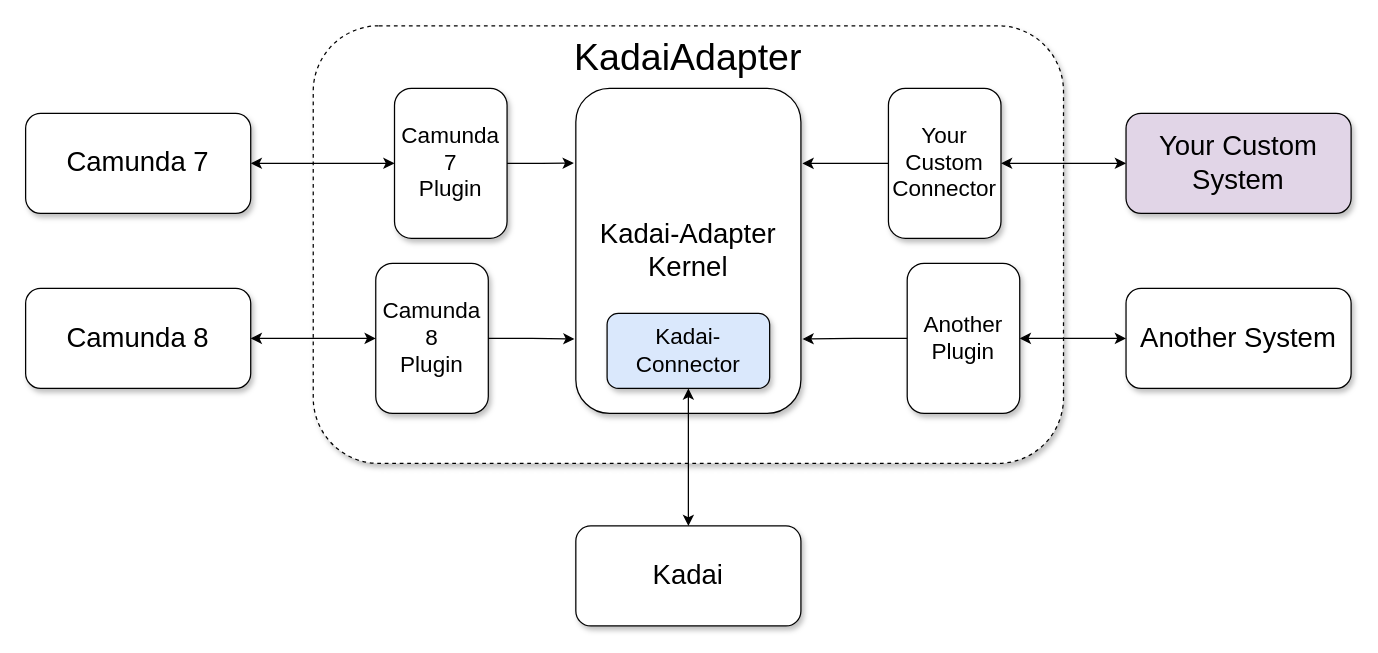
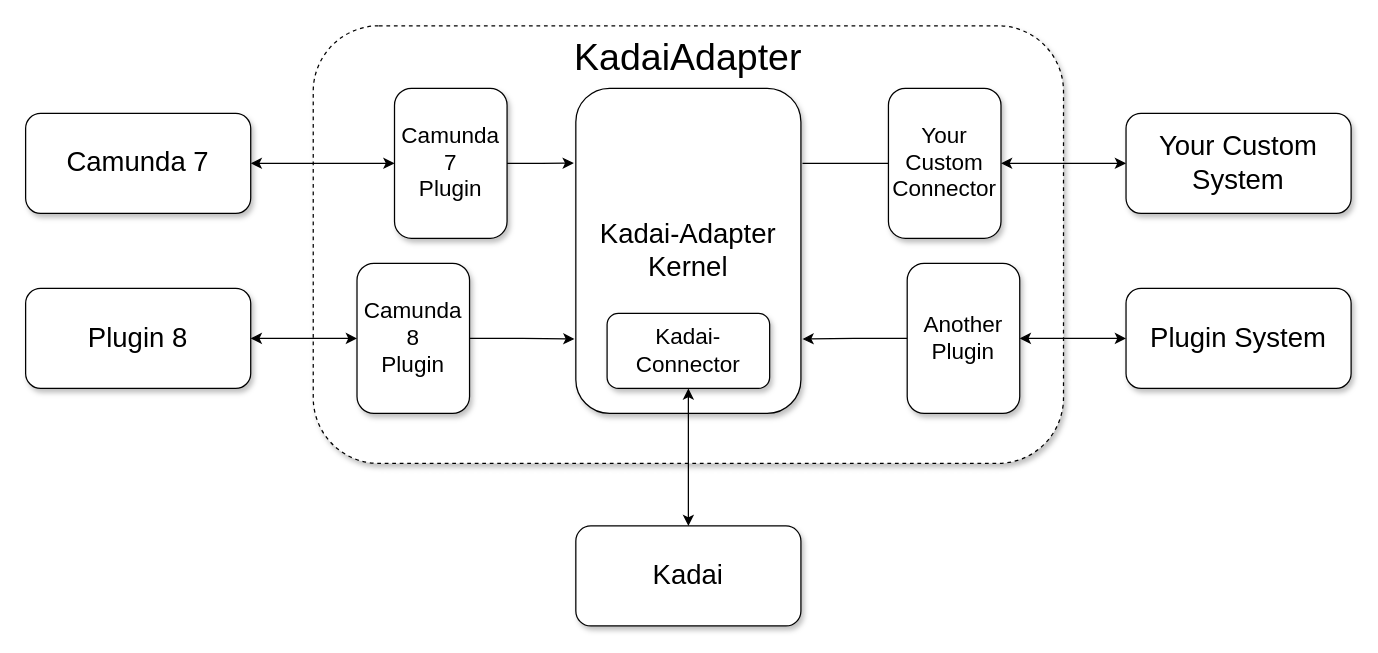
  <mxCell id="0" />
  <mxCell id="1" parent="0" />
  <mxCell id="2" value="" style="rounded=1;whiteSpace=wrap;html=1;dashed=1;shadow=1;" vertex="1" parent="1"><mxGeometry x="250" y="20" width="600" height="350" as="geometry" /></mxCell>
  <mxCell id="3" value="&lt;font style=&quot;font-size: 22px;&quot;&gt;Kadai-Adapter&lt;br&gt;Kernel&lt;/font&gt;" style="rounded=1;whiteSpace=wrap;html=1;shadow=1;" vertex="1" parent="1"><mxGeometry x="460" y="70" width="180" height="260" as="geometry" /></mxCell>
  <mxCell id="4" value="&lt;font style=&quot;font-size: 18px;&quot;&gt;Camunda 7&lt;br&gt;Plugin&lt;/font&gt;" style="rounded=1;whiteSpace=wrap;html=1;shadow=1;" vertex="1" parent="1"><mxGeometry x="315" y="70" width="90" height="120" as="geometry" /></mxCell>
- <mxCell id="5" value="&lt;font style=&quot;font-size: 18px;&quot;&gt;Camunda 8&lt;br&gt;Plugin&lt;/font&gt;" style="rounded=1;whiteSpace=wrap;html=1;shadow=1;" vertex="1" parent="1"><mxGeometry x="300" y="210" width="90" height="120" as="geometry" /></mxCell>
+ <mxCell id="5" value="&lt;font style=&quot;font-size: 18px;&quot;&gt;Camunda 8&lt;br&gt;Plugin&lt;/font&gt;" style="rounded=1;whiteSpace=wrap;html=1;shadow=1;" vertex="1" parent="1"><mxGeometry x="285" y="210" width="90" height="120" as="geometry" /></mxCell>
  <mxCell id="6" style="edgeStyle=orthogonalEdgeStyle;rounded=0;orthogonalLoop=1;jettySize=auto;html=1;entryX=-0.009;entryY=0.23;entryDx=0;entryDy=0;entryPerimeter=0;" edge="1" parent="1" source="4" target="3"><mxGeometry relative="1" as="geometry" /></mxCell>
  <mxCell id="7" style="edgeStyle=orthogonalEdgeStyle;rounded=0;orthogonalLoop=1;jettySize=auto;html=1;entryX=-0.006;entryY=0.771;entryDx=0;entryDy=0;entryPerimeter=0;" edge="1" parent="1" source="5" target="3"><mxGeometry relative="1" as="geometry" /></mxCell>
  <mxCell id="8" value="&lt;span style=&quot;font-size: 18px;&quot;&gt;Your&lt;br&gt;Custom&lt;br&gt;Connector&lt;br&gt;&lt;/span&gt;" style="rounded=1;whiteSpace=wrap;html=1;shadow=1;" vertex="1" parent="1"><mxGeometry x="710" y="70" width="90" height="120" as="geometry" /></mxCell>
  <mxCell id="9" value="&lt;span style=&quot;font-size: 18px;&quot;&gt;Another&lt;/span&gt;&lt;br style=&quot;font-size: 18px;&quot;&gt;&lt;span style=&quot;font-size: 18px;&quot;&gt;Plugin&lt;/span&gt;" style="rounded=1;whiteSpace=wrap;html=1;shadow=1;" vertex="1" parent="1"><mxGeometry x="725" y="210" width="90" height="120" as="geometry" /></mxCell>
  <mxCell id="10" style="edgeStyle=orthogonalEdgeStyle;rounded=0;orthogonalLoop=1;jettySize=auto;html=1;entryX=1.007;entryY=0.771;entryDx=0;entryDy=0;entryPerimeter=0;" edge="1" parent="1" source="9" target="3"><mxGeometry relative="1" as="geometry" /></mxCell>
- <mxCell id="11" style="edgeStyle=orthogonalEdgeStyle;rounded=0;orthogonalLoop=1;jettySize=auto;html=1;entryX=1.007;entryY=0.231;entryDx=0;entryDy=0;entryPerimeter=0;" edge="1" parent="1" source="8" target="3"><mxGeometry relative="1" as="geometry"><mxPoint x="650" y="130" as="targetPoint" /></mxGeometry></mxCell>
- <mxCell id="12" value="&lt;font style=&quot;font-size: 18px;&quot;&gt;Kadai-Connector&lt;/font&gt;" style="rounded=1;whiteSpace=wrap;html=1;shadow=1;fillColor=#dae8fc;" vertex="1" parent="1"><mxGeometry x="485" y="250" width="130" height="60" as="geometry" /></mxCell>
+ <mxCell id="11" style="edgeStyle=orthogonalEdgeStyle;rounded=0;orthogonalLoop=1;jettySize=auto;html=1;entryX=1.007;entryY=0.231;entryDx=0;entryDy=0;entryPerimeter=0;endArrow=none;" edge="1" parent="1" source="8" target="3"><mxGeometry relative="1" as="geometry"><mxPoint x="650" y="130" as="targetPoint" /></mxGeometry></mxCell>
+ <mxCell id="12" value="&lt;font style=&quot;font-size: 18px;&quot;&gt;Kadai-Connector&lt;/font&gt;" style="rounded=1;whiteSpace=wrap;html=1;shadow=1;" vertex="1" parent="1"><mxGeometry x="485" y="250" width="130" height="60" as="geometry" /></mxCell>
  <mxCell id="13" value="&lt;span style=&quot;font-size: 22px;&quot;&gt;Kadai&lt;/span&gt;" style="rounded=1;whiteSpace=wrap;html=1;shadow=1;" vertex="1" parent="1"><mxGeometry x="460" y="420" width="180" height="80" as="geometry" /></mxCell>
  <mxCell id="14" value="" style="endArrow=classic;startArrow=classic;html=1;rounded=0;exitX=0.5;exitY=0;exitDx=0;exitDy=0;entryX=0.5;entryY=1;entryDx=0;entryDy=0;" edge="1" parent="1" source="13" target="12"><mxGeometry width="50" height="50" relative="1" as="geometry"><mxPoint x="540" y="270" as="sourcePoint" /><mxPoint x="590" y="220" as="targetPoint" /></mxGeometry></mxCell>
  <mxCell id="15" value="&lt;span style=&quot;font-size: 22px;&quot;&gt;Camunda 7&lt;/span&gt;" style="rounded=1;whiteSpace=wrap;html=1;shadow=1;" vertex="1" parent="1"><mxGeometry x="20" y="90" width="180" height="80" as="geometry" /></mxCell>
- <mxCell id="16" value="&lt;span style=&quot;font-size: 22px;&quot;&gt;Camunda 8&lt;/span&gt;" style="rounded=1;whiteSpace=wrap;html=1;shadow=1;" vertex="1" parent="1"><mxGeometry x="20" y="230" width="180" height="80" as="geometry" /></mxCell>
+ <mxCell id="16" value="&lt;span style=&quot;font-size: 22px;&quot;&gt;Plugin 8&lt;/span&gt;" style="rounded=1;whiteSpace=wrap;html=1;shadow=1;" vertex="1" parent="1"><mxGeometry x="20" y="230" width="180" height="80" as="geometry" /></mxCell>
  <mxCell id="17" value="" style="endArrow=classic;startArrow=classic;html=1;rounded=0;exitX=0;exitY=0.5;exitDx=0;exitDy=0;entryX=1;entryY=0.5;entryDx=0;entryDy=0;" edge="1" parent="1" source="5" target="16"><mxGeometry width="50" height="50" relative="1" as="geometry"><mxPoint x="230" y="410" as="sourcePoint" /><mxPoint x="230" y="300" as="targetPoint" /></mxGeometry></mxCell>
  <mxCell id="18" value="" style="endArrow=classic;startArrow=classic;html=1;rounded=0;exitX=0;exitY=0.5;exitDx=0;exitDy=0;entryX=1;entryY=0.5;entryDx=0;entryDy=0;" edge="1" parent="1" source="4" target="15"><mxGeometry width="50" height="50" relative="1" as="geometry"><mxPoint x="310" y="194.8" as="sourcePoint" /><mxPoint x="210" y="194.8" as="targetPoint" /></mxGeometry></mxCell>
- <mxCell id="19" value="&lt;span style=&quot;font-size: 22px;&quot;&gt;Your Custom System&lt;/span&gt;" style="rounded=1;whiteSpace=wrap;html=1;shadow=1;fillColor=#e1d5e7;" vertex="1" parent="1"><mxGeometry x="900" y="90" width="180" height="80" as="geometry" /></mxCell>
- <mxCell id="20" value="&lt;span style=&quot;font-size: 22px;&quot;&gt;Another System&lt;/span&gt;" style="rounded=1;whiteSpace=wrap;html=1;shadow=1;" vertex="1" parent="1"><mxGeometry x="900" y="230" width="180" height="80" as="geometry" /></mxCell>
+ <mxCell id="19" value="&lt;span style=&quot;font-size: 22px;&quot;&gt;Your Custom System&lt;/span&gt;" style="rounded=1;whiteSpace=wrap;html=1;shadow=1;" vertex="1" parent="1"><mxGeometry x="900" y="90" width="180" height="80" as="geometry" /></mxCell>
+ <mxCell id="20" value="&lt;span style=&quot;font-size: 22px;&quot;&gt;Plugin System&lt;/span&gt;" style="rounded=1;whiteSpace=wrap;html=1;shadow=1;" vertex="1" parent="1"><mxGeometry x="900" y="230" width="180" height="80" as="geometry" /></mxCell>
  <mxCell id="21" value="" style="endArrow=classic;startArrow=classic;html=1;rounded=0;exitX=0;exitY=0.5;exitDx=0;exitDy=0;entryX=1;entryY=0.5;entryDx=0;entryDy=0;" edge="1" parent="1" source="19" target="8"><mxGeometry width="50" height="50" relative="1" as="geometry"><mxPoint x="920" y="40" as="sourcePoint" /><mxPoint x="820" y="40" as="targetPoint" /></mxGeometry></mxCell>
  <mxCell id="22" value="" style="endArrow=classic;startArrow=classic;html=1;rounded=0;exitX=0;exitY=0.5;exitDx=0;exitDy=0;entryX=1;entryY=0.5;entryDx=0;entryDy=0;" edge="1" parent="1" source="20" target="9"><mxGeometry width="50" height="50" relative="1" as="geometry"><mxPoint x="900" y="279.57" as="sourcePoint" /><mxPoint x="800" y="279.57" as="targetPoint" /></mxGeometry></mxCell>
  <mxCell id="23" value="&lt;font style=&quot;font-size: 30px;&quot;&gt;KadaiAdapter&lt;/font&gt;" style="text;html=1;align=center;verticalAlign=middle;whiteSpace=wrap;rounded=0;shadow=1;" vertex="1" parent="1"><mxGeometry x="520" y="30" width="60" height="30" as="geometry" /></mxCell>
